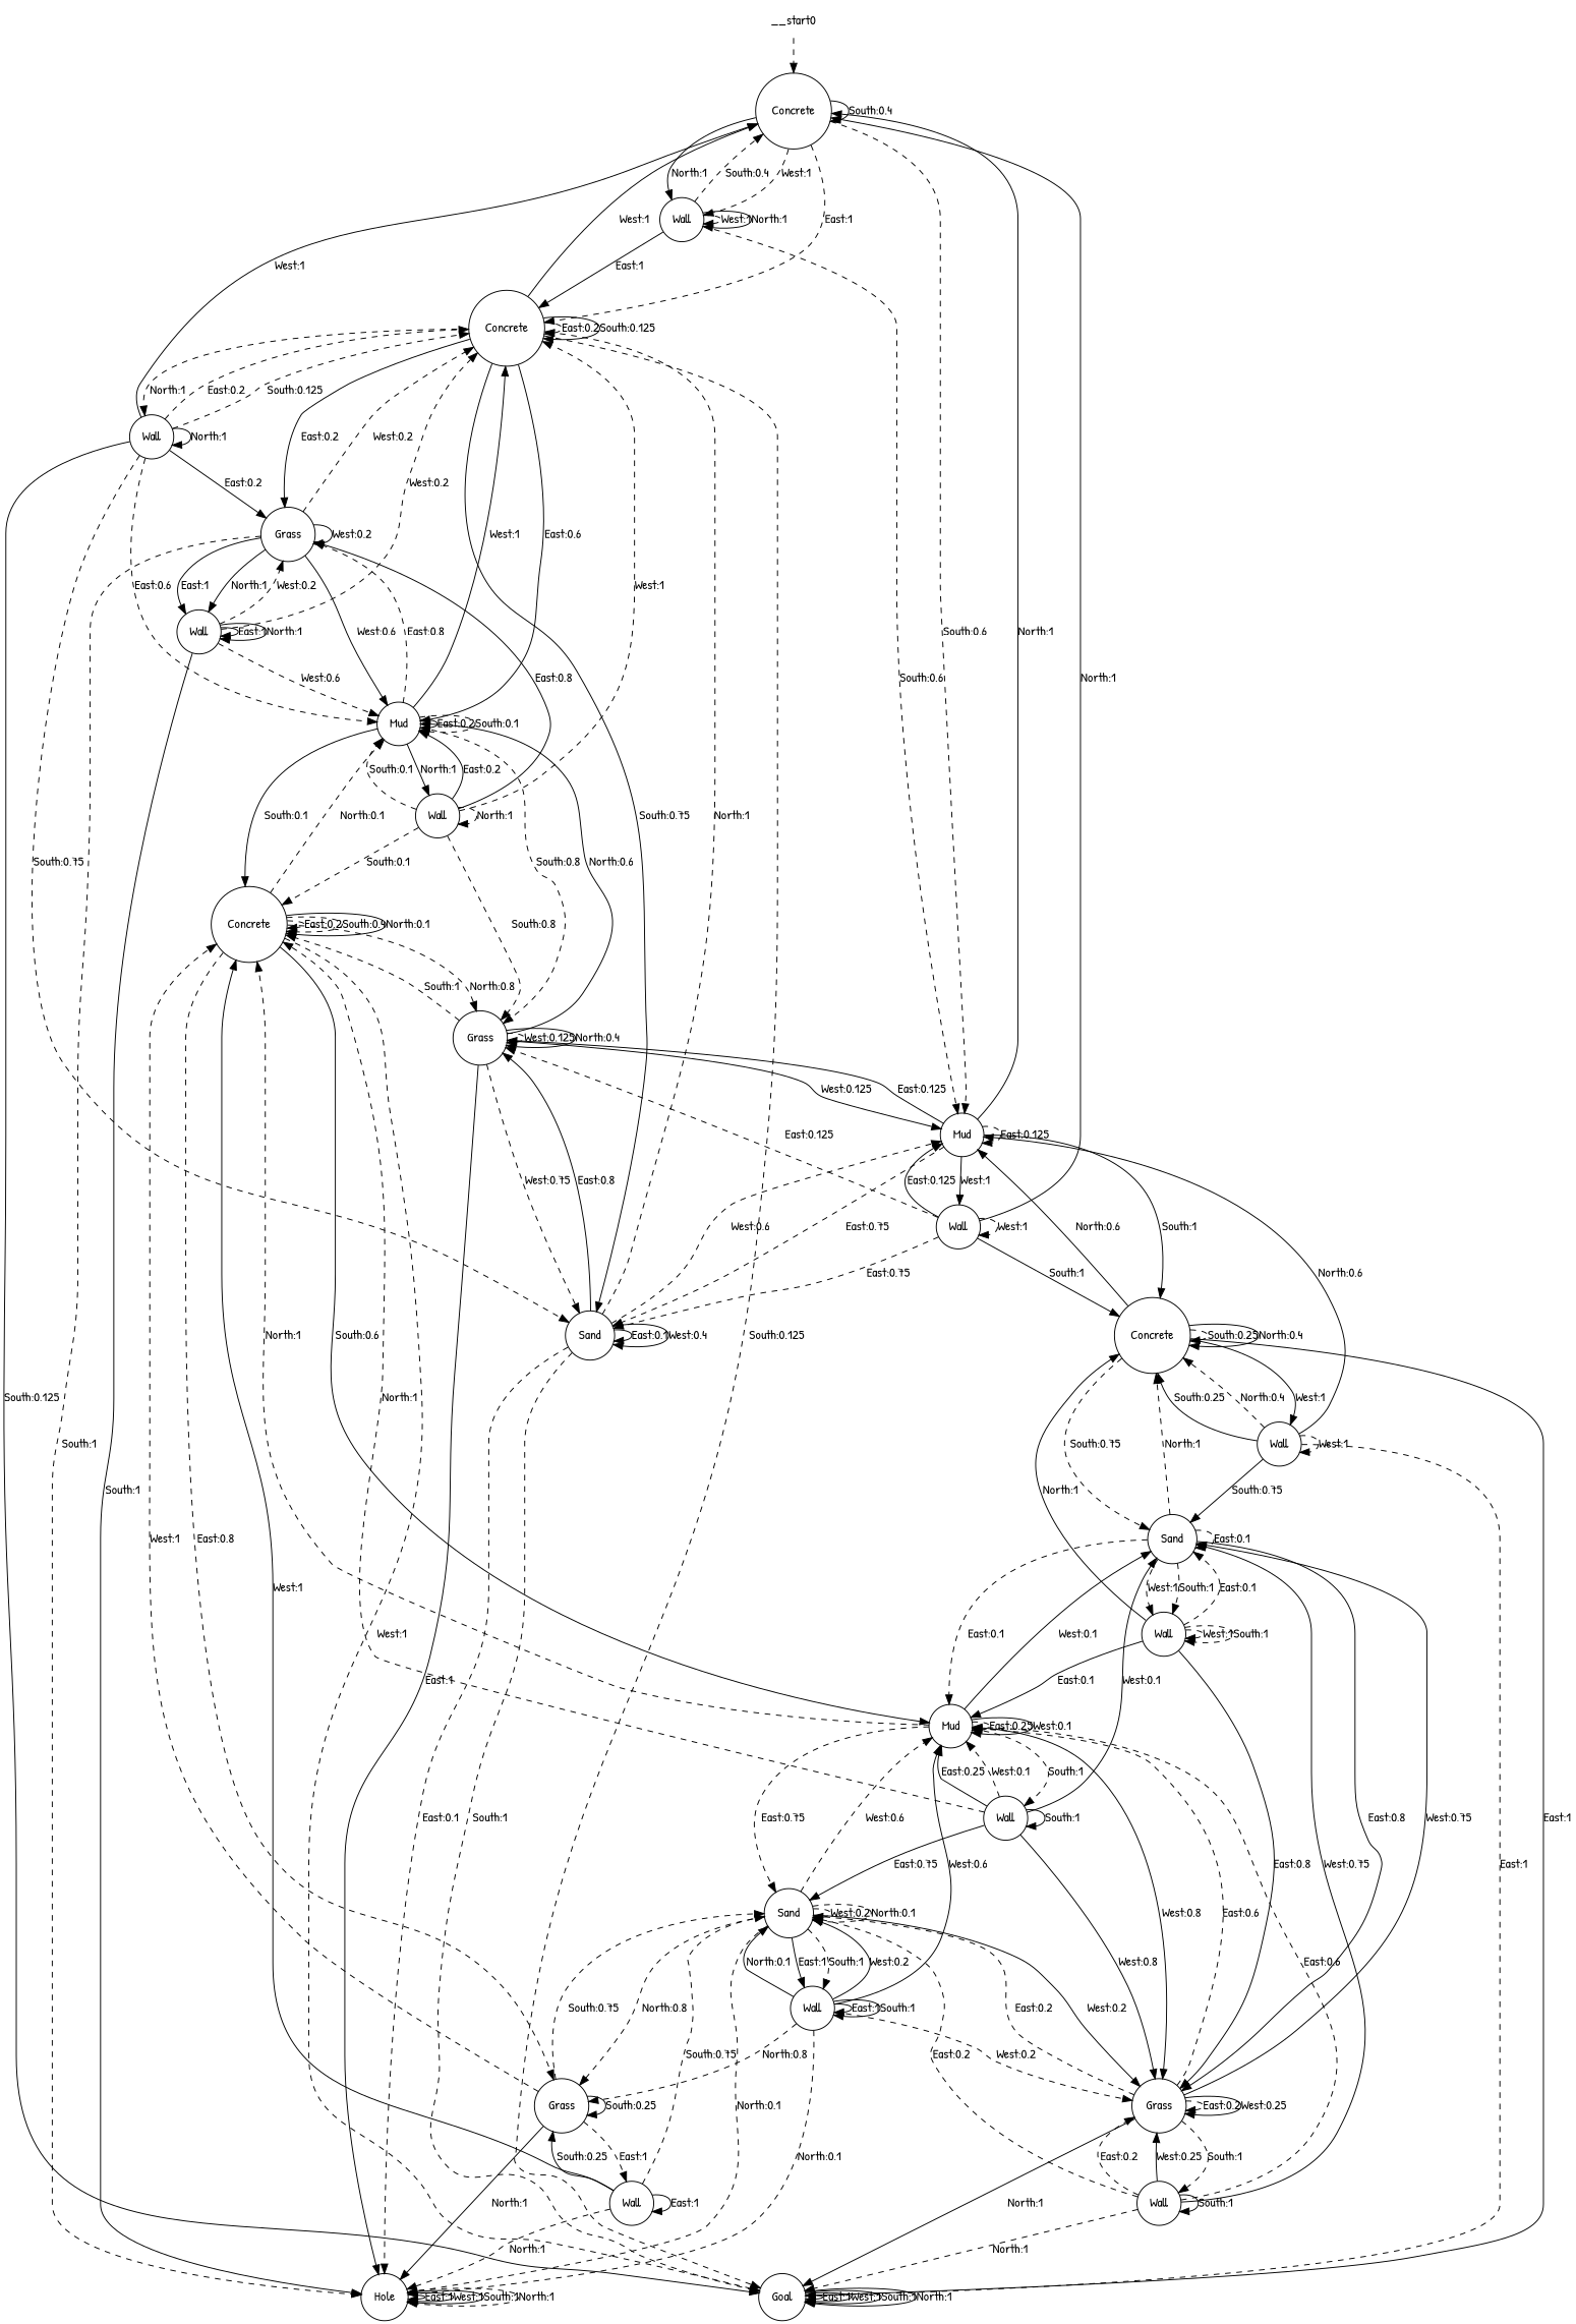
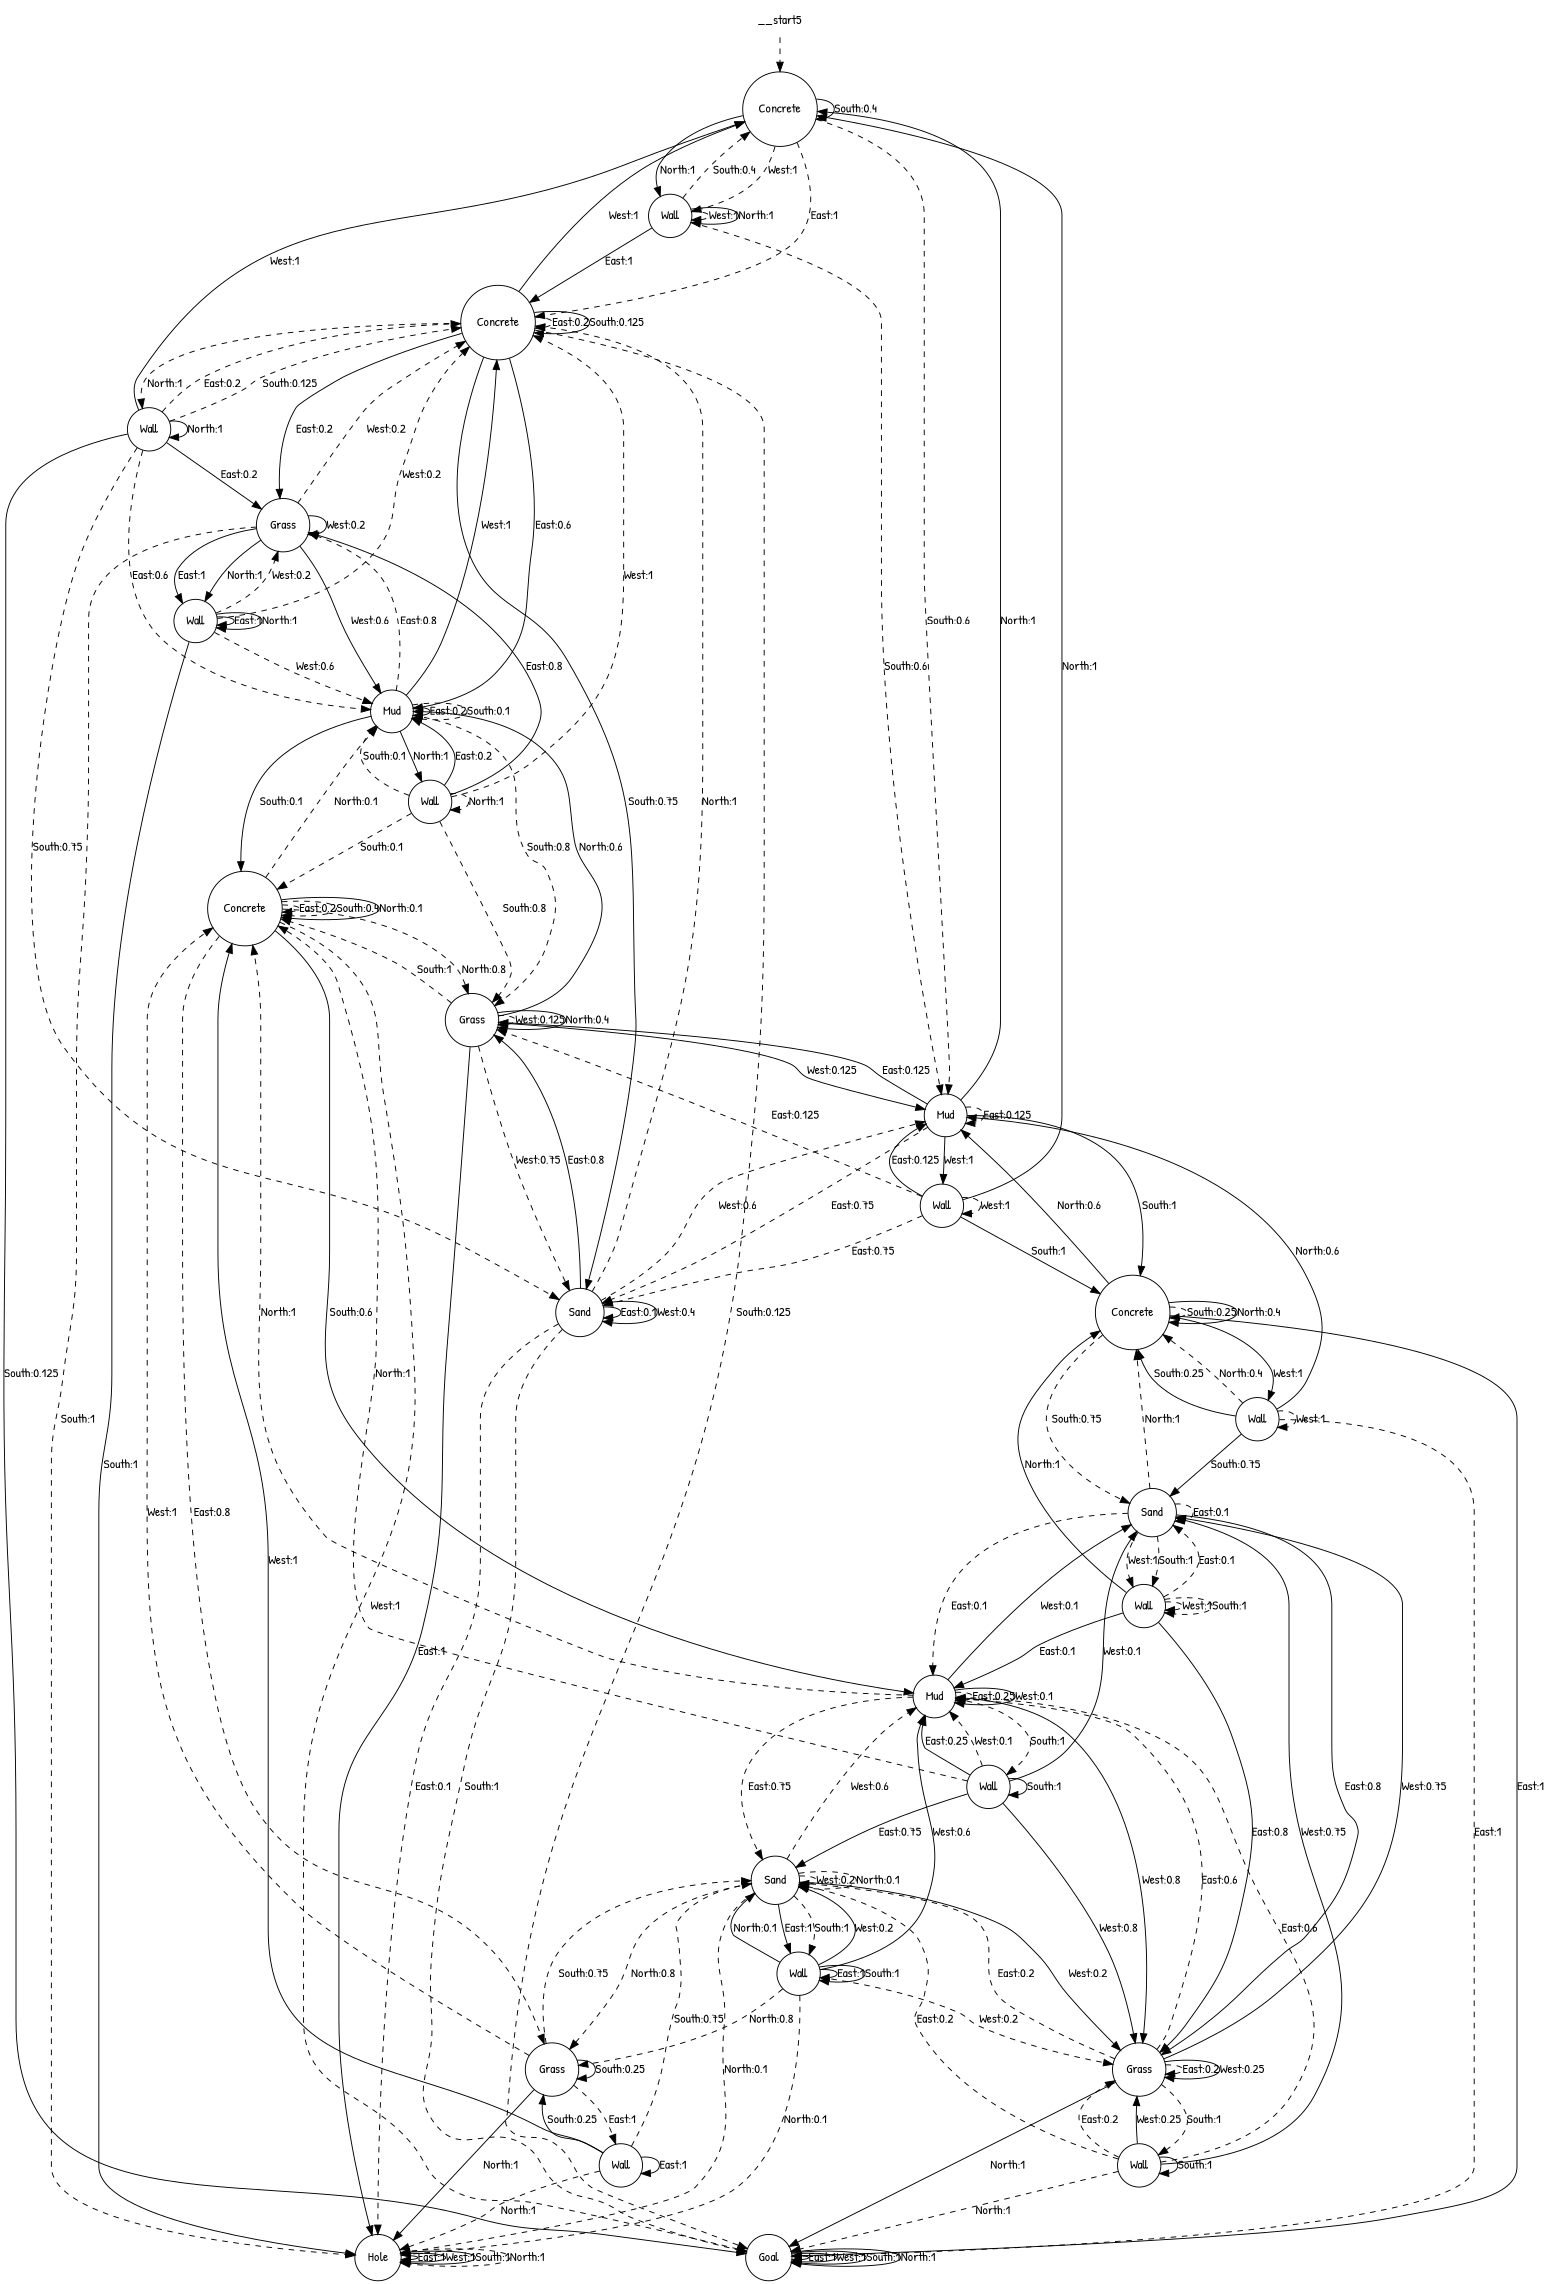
  digraph {
    fontname="Patrick Hand"
    node [shape=circle fontname="Patrick Hand"]
    edge [style=dashed fontname="Patrick Hand"]
-   __start0 [shape=none]
+   __start0 [shape=none label=__start5]
    n2 [label=Concrete]
    n3 [label=Wall]
    n4 [label=Mud]
    n5 [label=Concrete]
    n6 [label=Wall]
    n7 [label=Concrete]
    n8 [label=Sand]
    n9 [label=Grass]
    n10 [label=Wall]
    n11 [label=Sand]
    n12 [label=Goal]
    n13 [label=Wall]
    n14 [label=Grass]
    n15 [label=Mud]
    n16 [label=Wall]
    n17 [label=Mud]
    n18 [label=Grass]
    n19 [label=Hole]
    n20 [label=Wall]
    n21 [label=Sand]
    n22 [label=Wall]
    n23 [label=Concrete]
    n24 [label=Grass]
    n25 [label=Wall]
    n26 [label=Wall]
    n27 [label=Wall]
    n28 [label=Wall]
    __start0 -> n2
    n2 -> n2 [label="South:0.4" style=solid]
    n2 -> n3 [label="West:1"]
    n2 -> n3 [label="North:1" style=solid]
    n2 -> n4 [label="South:0.6"]
    n2 -> n5 [label="East:1"]
    n3 -> n2 [label="South:0.4"]
    n3 -> n3 [label="West:1"]
    n3 -> n3 [label="North:1" style=solid]
    n3 -> n4 [label="South:0.6"]
    n3 -> n5 [label="East:1" style=solid]
    n4 -> n2 [label="North:1" style=solid]
    n4 -> n4 [label="East:0.125"]
    n4 -> n6 [label="West:1" style=solid]
    n4 -> n7 [label="South:1" style=solid]
    n4 -> n8 [label="East:0.75"]
    n4 -> n9 [label="East:0.125" style=solid]
    n5 -> n2 [label="West:1" style=solid]
    n5 -> n5 [label="East:0.2"]
    n5 -> n5 [label="South:0.125" style=solid]
    n5 -> n8 [label="South:0.75" style=solid]
    n5 -> n12 [label="South:0.125"]
    n5 -> n16 [label="North:1"]
    n5 -> n17 [label="East:0.6" style=solid]
    n5 -> n18 [label="East:0.2" style=solid]
    n6 -> n2 [label="North:1" style=solid]
    n6 -> n4 [label="East:0.125" style=solid]
    n6 -> n6 [label="West:1"]
    n6 -> n7 [label="South:1" style=solid]
    n6 -> n8 [label="East:0.75"]
    n6 -> n9 [label="East:0.125"]
    n7 -> n4 [label="North:0.6" style=solid]
    n7 -> n7 [label="South:0.25"]
    n7 -> n7 [label="North:0.4" style=solid]
    n7 -> n10 [label="West:1" style=solid]
    n7 -> n11 [label="South:0.75"]
    n7 -> n12 [label="East:1" style=solid]
    n8 -> n4 [label="West:0.6"]
    n8 -> n5 [label="North:1"]
    n8 -> n8 [label="East:0.1" style=solid]
    n8 -> n8 [label="West:0.4" style=solid]
    n8 -> n9 [label="East:0.8" style=solid]
    n8 -> n12 [label="South:1"]
    n8 -> n19 [label="East:0.1"]
    n9 -> n4 [label="West:0.125" style=solid]
    n9 -> n8 [label="West:0.75"]
    n9 -> n9 [label="West:0.125"]
    n9 -> n9 [label="North:0.4" style=solid]
    n9 -> n17 [label="North:0.6" style=solid]
    n9 -> n19 [label="East:1" style=solid]
    n9 -> n23 [label="South:1"]
    n10 -> n4 [label="North:0.6" style=solid]
    n10 -> n7 [label="South:0.25" style=solid]
    n10 -> n7 [label="North:0.4"]
    n10 -> n10 [label="West:1"]
    n10 -> n11 [label="South:0.75" style=solid]
    n10 -> n12 [label="East:1"]
    n11 -> n7 [label="North:1"]
    n11 -> n11 [label="East:0.1"]
    n11 -> n13 [label="West:1"]
    n11 -> n13 [label="South:1"]
    n11 -> n14 [label="East:0.8" style=solid]
    n11 -> n15 [label="East:0.1"]
    n12 -> n12 [label="East:1" style=solid]
    n12 -> n12 [label="West:1" style=solid]
    n12 -> n12 [label="South:1" style=solid]
    n12 -> n12 [label="North:1" style=solid]
    n13 -> n7 [label="North:1" style=solid]
    n13 -> n11 [label="East:0.1"]
    n13 -> n13 [label="West:1"]
    n13 -> n13 [label="South:1"]
    n13 -> n14 [label="East:0.8" style=solid]
    n13 -> n15 [label="East:0.1" style=solid]
    n14 -> n11 [label="West:0.75" style=solid]
    n14 -> n12 [label="North:1" style=solid]
    n14 -> n14 [label="East:0.2"]
    n14 -> n14 [label="West:0.25" style=solid]
    n14 -> n15 [label="East:0.6"]
    n14 -> n20 [label="South:1"]
    n14 -> n21 [label="East:0.2"]
    n15 -> n11 [label="West:0.1" style=solid]
    n15 -> n14 [label="West:0.8" style=solid]
    n15 -> n15 [label="East:0.25"]
    n15 -> n15 [label="West:0.1" style=solid]
    n15 -> n21 [label="East:0.75"]
    n15 -> n23 [label="North:1"]
    n15 -> n25 [label="South:1"]
    n16 -> n2 [label="West:1" style=solid]
    n16 -> n5 [label="East:0.2"]
    n16 -> n5 [label="South:0.125"]
    n16 -> n8 [label="South:0.75"]
    n16 -> n12 [label="South:0.125" style=solid]
    n16 -> n16 [label="North:1" style=solid]
    n16 -> n17 [label="East:0.6"]
    n16 -> n18 [label="East:0.2" style=solid]
    n17 -> n5 [label="West:1" style=solid]
    n17 -> n9 [label="South:0.8"]
    n17 -> n17 [label="East:0.2" style=solid]
    n17 -> n17 [label="South:0.1"]
    n17 -> n18 [label="East:0.8"]
    n17 -> n22 [label="North:1" style=solid]
    n17 -> n23 [label="South:0.1" style=solid]
    n18 -> n5 [label="West:0.2"]
    n18 -> n17 [label="West:0.6" style=solid]
    n18 -> n18 [label="West:0.2" style=solid]
    n18 -> n19 [label="South:1"]
    n18 -> n26 [label="East:1" style=solid]
    n18 -> n26 [label="North:1" style=solid]
    n19 -> n19 [label="East:1" style=solid]
    n19 -> n19 [label="West:1" style=solid]
    n19 -> n19 [label="South:1" style=solid]
    n19 -> n19 [label="North:1"]
    n20 -> n11 [label="West:0.75" style=solid]
    n20 -> n12 [label="North:1"]
    n20 -> n14 [label="East:0.2"]
    n20 -> n14 [label="West:0.25" style=solid]
    n20 -> n15 [label="East:0.6"]
    n20 -> n20 [label="South:1" style=solid]
    n20 -> n21 [label="East:0.2"]
    n21 -> n14 [label="West:0.2" style=solid]
    n21 -> n15 [label="West:0.6"]
    n21 -> n19 [label="North:0.1"]
    n21 -> n21 [label="West:0.2"]
    n21 -> n21 [label="North:0.1"]
    n21 -> n24 [label="North:0.8"]
    n21 -> n28 [label="East:1" style=solid]
    n21 -> n28 [label="South:1"]
    n22 -> n5 [label="West:1"]
    n22 -> n9 [label="South:0.8"]
    n22 -> n17 [label="East:0.2" style=solid]
    n22 -> n17 [label="South:0.1"]
    n22 -> n18 [label="East:0.8" style=solid]
    n22 -> n22 [label="North:1"]
    n22 -> n23 [label="South:0.1"]
    n23 -> n9 [label="North:0.8"]
    n23 -> n12 [label="West:1"]
    n23 -> n15 [label="South:0.6" style=solid]
    n23 -> n17 [label="North:0.1"]
    n23 -> n23 [label="East:0.2"]
    n23 -> n23 [label="South:0.4"]
    n23 -> n23 [label="North:0.1" style=solid]
    n23 -> n24 [label="East:0.8"]
    n24 -> n19 [label="North:1" style=solid]
    n24 -> n21 [label="South:0.75"]
    n24 -> n23 [label="West:1"]
    n24 -> n24 [label="South:0.25" style=solid]
    n24 -> n27 [label="East:1"]
    n25 -> n11 [label="West:0.1" style=solid]
    n25 -> n14 [label="West:0.8" style=solid]
    n25 -> n15 [label="East:0.25" style=solid]
    n25 -> n15 [label="West:0.1"]
    n25 -> n21 [label="East:0.75" style=solid]
    n25 -> n23 [label="North:1"]
    n25 -> n25 [label="South:1" style=solid]
    n26 -> n5 [label="West:0.2"]
    n26 -> n17 [label="West:0.6"]
    n26 -> n18 [label="West:0.2"]
    n26 -> n19 [label="South:1" style=solid]
    n26 -> n26 [label="East:1" style=solid]
    n26 -> n26 [label="North:1" style=solid]
    n27 -> n19 [label="North:1"]
    n27 -> n21 [label="South:0.75"]
    n27 -> n23 [label="West:1" style=solid]
    n27 -> n24 [label="South:0.25" style=solid]
    n27 -> n27 [label="East:1" style=solid]
    n28 -> n14 [label="West:0.2"]
    n28 -> n15 [label="West:0.6" style=solid]
    n28 -> n19 [label="North:0.1"]
    n28 -> n21 [label="West:0.2" style=solid]
    n28 -> n21 [label="North:0.1" style=solid]
    n28 -> n24 [label="North:0.8"]
    n28 -> n28 [label="East:1" style=solid]
    n28 -> n28 [label="South:1" style=solid]
  }
